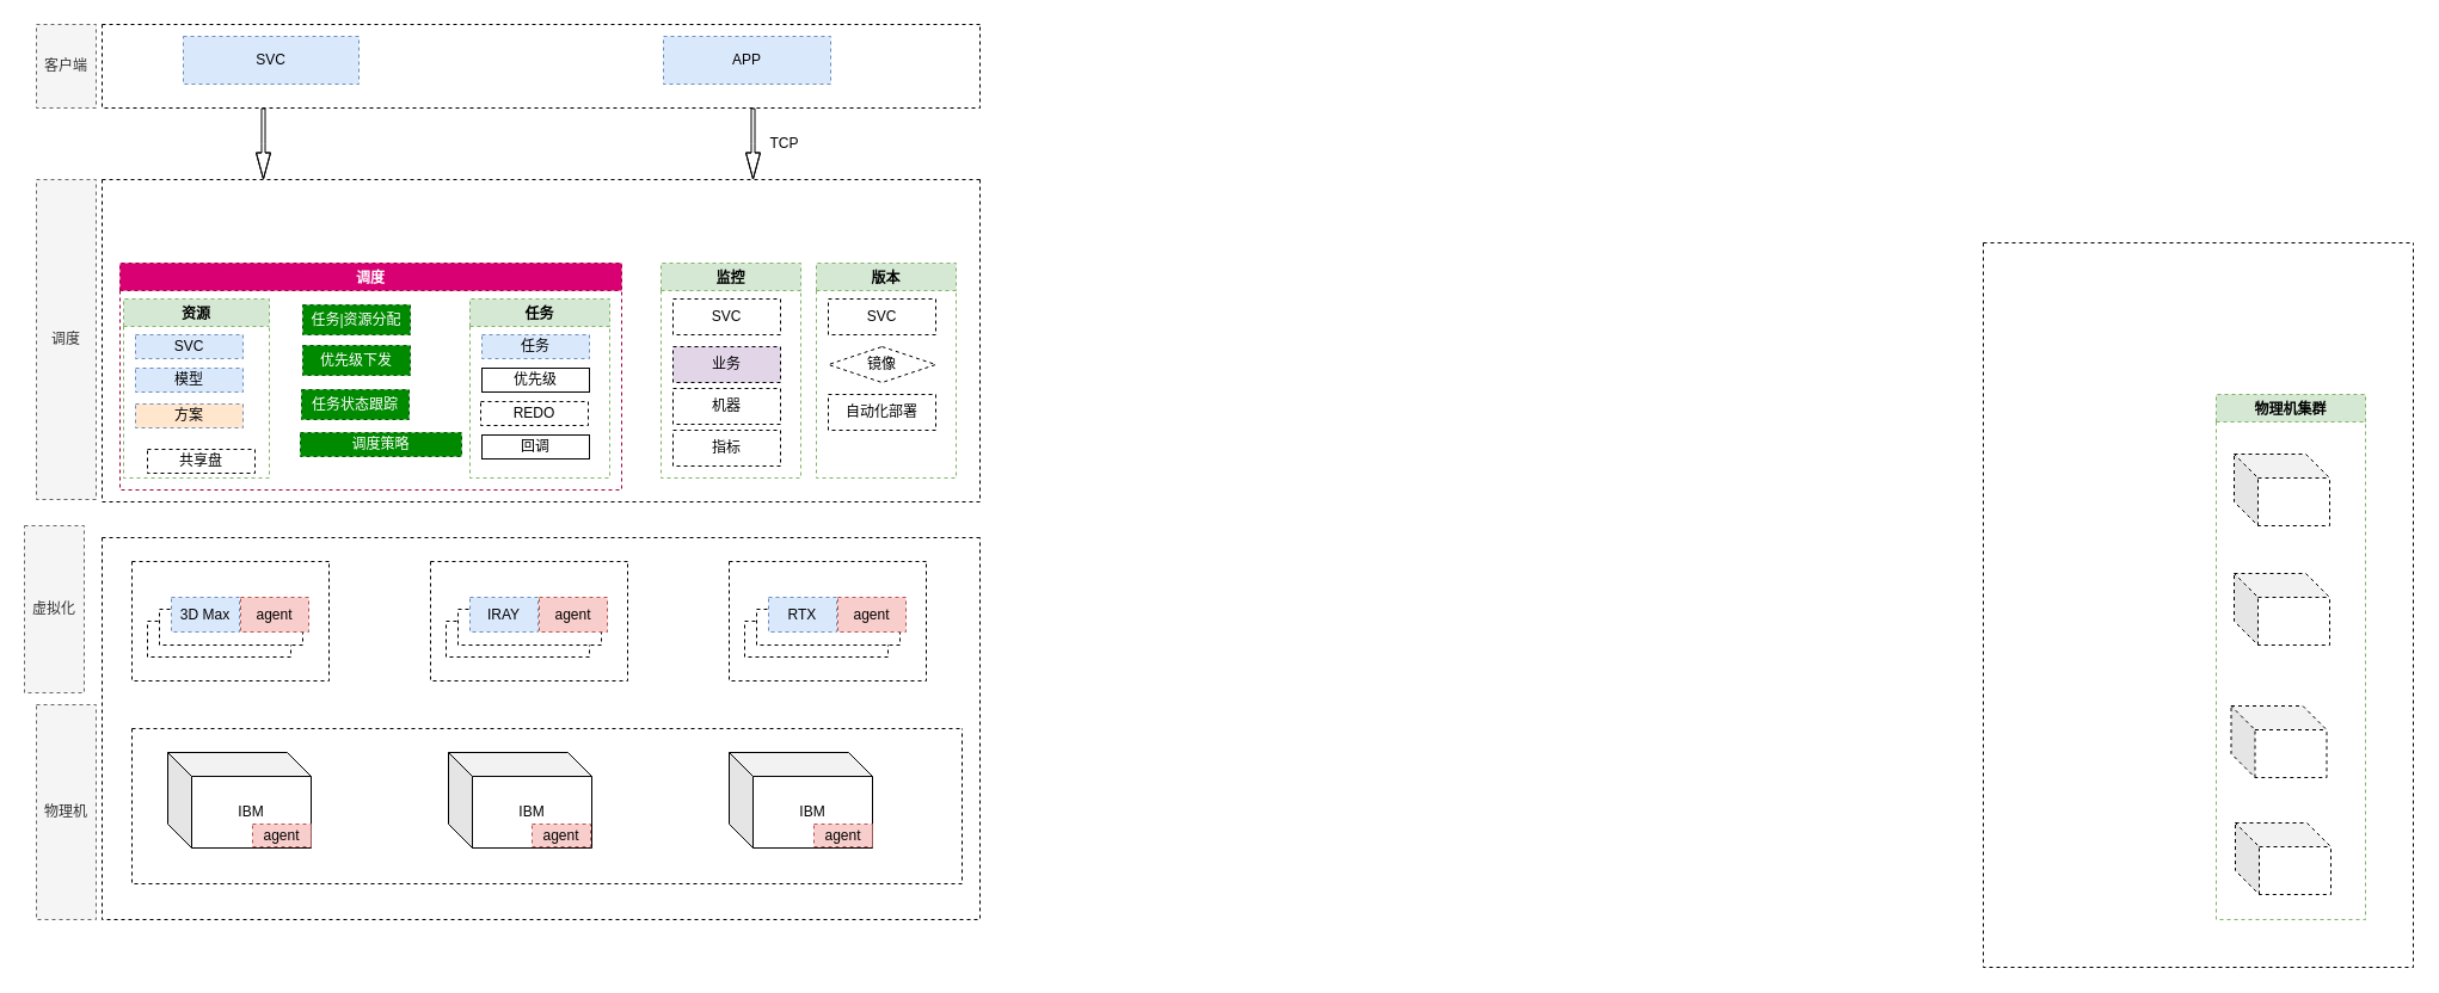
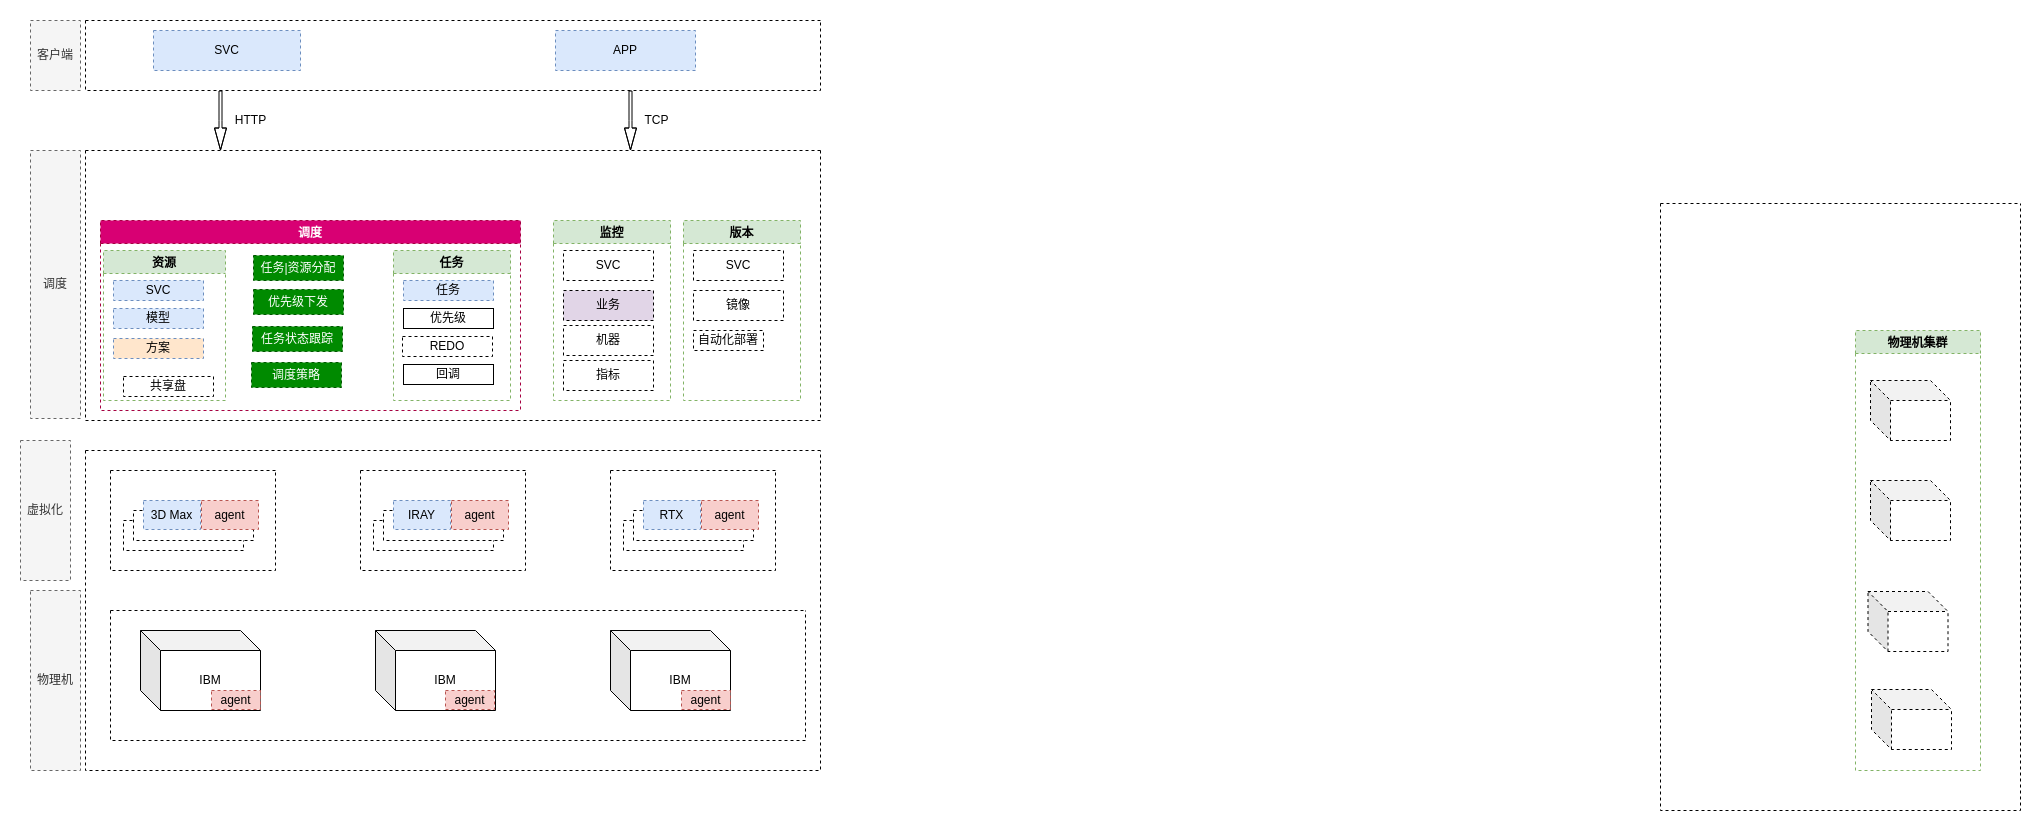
  <mxCell id="0" />
  <mxCell id="1" parent="0" />
  <mxCell id="2" value="IBM" style="shape=cube;whiteSpace=wrap;html=1;boundedLbl=1;backgroundOutline=1;darkOpacity=0.05;darkOpacity2=0.1;" parent="1" vertex="1"><mxGeometry x="140" y="630" width="120" height="80" as="geometry" /></mxCell>
  <mxCell id="3" value="IBM" style="shape=cube;whiteSpace=wrap;html=1;boundedLbl=1;backgroundOutline=1;darkOpacity=0.05;darkOpacity2=0.1;" parent="1" vertex="1"><mxGeometry x="375" y="630" width="120" height="80" as="geometry" /></mxCell>
  <mxCell id="4" value="IBM" style="shape=cube;whiteSpace=wrap;html=1;boundedLbl=1;backgroundOutline=1;darkOpacity=0.05;darkOpacity2=0.1;" parent="1" vertex="1"><mxGeometry x="610" y="630" width="120" height="80" as="geometry" /></mxCell>
  <mxCell id="5" value="" style="swimlane;startSize=0;dashed=1;" parent="1" vertex="1"><mxGeometry x="85" y="450" width="735" height="320" as="geometry" /></mxCell>
  <mxCell id="6" value="" style="swimlane;startSize=0;dashed=1;" parent="5" vertex="1"><mxGeometry x="25" y="160" width="695" height="130" as="geometry" /></mxCell>
  <mxCell id="7" value="" style="swimlane;startSize=0;dashed=1;" parent="5" vertex="1"><mxGeometry x="25" y="20" width="165" height="100" as="geometry" /></mxCell>
  <mxCell id="8" value="" style="rounded=0;whiteSpace=wrap;html=1;dashed=1;" parent="7" vertex="1"><mxGeometry x="13" y="50" width="120" height="30" as="geometry" /></mxCell>
  <mxCell id="9" value="" style="rounded=0;whiteSpace=wrap;html=1;dashed=1;" parent="1" vertex="1"><mxGeometry x="133" y="510" width="120" height="30" as="geometry" /></mxCell>
  <mxCell id="10" value="3D Max" style="rounded=0;whiteSpace=wrap;html=1;dashed=1;fillColor=#dae8fc;strokeColor=#6c8ebf;" parent="1" vertex="1"><mxGeometry x="143" y="500" width="57" height="29" as="geometry" /></mxCell>
  <mxCell id="11" value="" style="swimlane;startSize=0;dashed=1;" parent="1" vertex="1"><mxGeometry x="360" y="470" width="165" height="100" as="geometry" /></mxCell>
  <mxCell id="12" value="" style="rounded=0;whiteSpace=wrap;html=1;dashed=1;" parent="11" vertex="1"><mxGeometry x="13" y="50" width="120" height="30" as="geometry" /></mxCell>
  <mxCell id="13" value="" style="rounded=0;whiteSpace=wrap;html=1;dashed=1;" parent="1" vertex="1"><mxGeometry x="383" y="510" width="120" height="30" as="geometry" /></mxCell>
  <mxCell id="14" value="" style="swimlane;startSize=0;dashed=1;" parent="1" vertex="1"><mxGeometry x="610" y="470" width="165" height="100" as="geometry" /></mxCell>
  <mxCell id="15" value="" style="rounded=0;whiteSpace=wrap;html=1;dashed=1;" parent="14" vertex="1"><mxGeometry x="13" y="50" width="120" height="30" as="geometry" /></mxCell>
  <mxCell id="16" value="" style="rounded=0;whiteSpace=wrap;html=1;dashed=1;" parent="1" vertex="1"><mxGeometry x="633" y="510" width="120" height="30" as="geometry" /></mxCell>
  <mxCell id="17" value="" style="swimlane;startSize=0;dashed=1;" parent="1" vertex="1"><mxGeometry x="85" y="150" width="735" height="270" as="geometry" /></mxCell>
  <mxCell id="18" value="资源" style="swimlane;dashed=1;fillColor=#d5e8d4;strokeColor=#82b366;" parent="17" vertex="1"><mxGeometry x="18" y="100" width="122" height="150" as="geometry" /></mxCell>
  <mxCell id="19" value="SVC" style="rounded=0;whiteSpace=wrap;html=1;dashed=1;fillColor=#dae8fc;strokeColor=#6c8ebf;" parent="18" vertex="1"><mxGeometry x="10" y="30" width="90" height="20" as="geometry" /></mxCell>
  <mxCell id="20" value="模型" style="rounded=0;whiteSpace=wrap;html=1;dashed=1;fillColor=#dae8fc;strokeColor=#6c8ebf;" parent="1" vertex="1"><mxGeometry x="113" y="308" width="90" height="20" as="geometry" /></mxCell>
  <mxCell id="21" value="方案" style="rounded=0;whiteSpace=wrap;html=1;dashed=1;fillColor=#ffe6cc;strokeColor=#6c8ebf;" parent="1" vertex="1"><mxGeometry x="113" y="338" width="90" height="20" as="geometry" /></mxCell>
  <mxCell id="22" value="任务" style="swimlane;dashed=1;fillColor=#d5e8d4;strokeColor=#82b366;" parent="1" vertex="1"><mxGeometry x="393" y="250" width="117" height="150" as="geometry" /></mxCell>
  <mxCell id="23" value="任务" style="rounded=0;whiteSpace=wrap;html=1;dashed=1;fillColor=#dae8fc;strokeColor=#6c8ebf;" parent="22" vertex="1"><mxGeometry x="10" y="30" width="90" height="20" as="geometry" /></mxCell>
  <mxCell id="24" value="优先级" style="rounded=0;whiteSpace=wrap;html=1;dashed=0;" parent="1" vertex="1"><mxGeometry x="403" y="308" width="90" height="20" as="geometry" /></mxCell>
  <mxCell id="25" value="REDO" style="rounded=0;whiteSpace=wrap;html=1;dashed=1;" parent="1" vertex="1"><mxGeometry x="402" y="336" width="90" height="20" as="geometry" /></mxCell>
  <mxCell id="26" value="监控" style="swimlane;dashed=1;fillColor=#d5e8d4;strokeColor=#82b366;" parent="1" vertex="1"><mxGeometry x="553" y="220" width="117" height="180" as="geometry" /></mxCell>
  <mxCell id="27" value="SVC" style="rounded=0;whiteSpace=wrap;html=1;dashed=1;" parent="26" vertex="1"><mxGeometry x="10" y="30" width="90" height="30" as="geometry" /></mxCell>
  <mxCell id="28" value="业务" style="rounded=0;whiteSpace=wrap;html=1;dashed=1;fillColor=#e1d5e7;" parent="1" vertex="1"><mxGeometry x="563" y="290" width="90" height="30" as="geometry" /></mxCell>
  <mxCell id="29" value="机器" style="rounded=0;whiteSpace=wrap;html=1;dashed=1;" parent="1" vertex="1"><mxGeometry x="563" y="325" width="90" height="30" as="geometry" /></mxCell>
  <mxCell id="30" value="指标" style="rounded=0;whiteSpace=wrap;html=1;dashed=1;" parent="1" vertex="1"><mxGeometry x="563" y="360" width="90" height="30" as="geometry" /></mxCell>
  <mxCell id="31" value="共享盘" style="rounded=0;whiteSpace=wrap;html=1;dashed=1;" parent="1" vertex="1"><mxGeometry x="123" y="376" width="90" height="20" as="geometry" /></mxCell>
  <mxCell id="32" value="agent" style="rounded=0;whiteSpace=wrap;html=1;dashed=1;fillColor=#f8cecc;strokeColor=#b85450;" parent="1" vertex="1"><mxGeometry x="201" y="500" width="57" height="29" as="geometry" /></mxCell>
  <mxCell id="33" value="IRAY" style="rounded=0;whiteSpace=wrap;html=1;dashed=1;fillColor=#dae8fc;strokeColor=#6c8ebf;" parent="1" vertex="1"><mxGeometry x="393" y="500" width="57" height="29" as="geometry" /></mxCell>
  <mxCell id="34" value="agent" style="rounded=0;whiteSpace=wrap;html=1;dashed=1;fillColor=#f8cecc;strokeColor=#b85450;" parent="1" vertex="1"><mxGeometry x="451" y="500" width="57" height="29" as="geometry" /></mxCell>
  <mxCell id="35" value="RTX" style="rounded=0;whiteSpace=wrap;html=1;dashed=1;fillColor=#dae8fc;strokeColor=#6c8ebf;" parent="1" vertex="1"><mxGeometry x="643" y="500" width="57" height="29" as="geometry" /></mxCell>
  <mxCell id="36" value="agent" style="rounded=0;whiteSpace=wrap;html=1;dashed=1;fillColor=#f8cecc;strokeColor=#b85450;" parent="1" vertex="1"><mxGeometry x="701" y="500" width="57" height="29" as="geometry" /></mxCell>
  <mxCell id="37" value="agent" style="rounded=0;whiteSpace=wrap;html=1;dashed=1;fillColor=#f8cecc;strokeColor=#b85450;" parent="1" vertex="1"><mxGeometry x="211" y="690" width="49" height="19" as="geometry" /></mxCell>
  <mxCell id="38" value="agent" style="rounded=0;whiteSpace=wrap;html=1;dashed=1;fillColor=#f8cecc;strokeColor=#b85450;" parent="1" vertex="1"><mxGeometry x="445" y="690" width="49" height="19" as="geometry" /></mxCell>
  <mxCell id="39" value="agent" style="rounded=0;whiteSpace=wrap;html=1;dashed=1;fillColor=#f8cecc;strokeColor=#b85450;" parent="1" vertex="1"><mxGeometry x="681" y="690" width="49" height="19" as="geometry" /></mxCell>
  <mxCell id="40" value="版本" style="swimlane;dashed=1;fillColor=#d5e8d4;strokeColor=#82b366;" parent="1" vertex="1"><mxGeometry x="683" y="220" width="117" height="180" as="geometry" /></mxCell>
  <mxCell id="41" value="SVC" style="rounded=0;whiteSpace=wrap;html=1;dashed=1;" parent="40" vertex="1"><mxGeometry x="10" y="30" width="90" height="30" as="geometry" /></mxCell>
- <mxCell id="42" value="镜像" style="rhombus;whiteSpace=wrap;html=1;dashed=1;" parent="1" vertex="1"><mxGeometry x="693" y="290" width="90" height="30" as="geometry" /></mxCell>
+ <mxCell id="42" value="镜像" style="rounded=0;whiteSpace=wrap;html=1;dashed=1;" parent="1" vertex="1"><mxGeometry x="693" y="290" width="90" height="30" as="geometry" /></mxCell>
  <mxCell id="43" value="" style="swimlane;startSize=0;dashed=1;" parent="1" vertex="1"><mxGeometry x="85" width="735" height="70" as="geometry" y="20" /></mxCell>
  <mxCell id="44" value="APP" style="rounded=0;whiteSpace=wrap;html=1;dashed=1;fillColor=#dae8fc;strokeColor=#6c8ebf;" parent="43" vertex="1"><mxGeometry x="470" y="10" width="140" height="40" as="geometry" /></mxCell>
  <mxCell id="45" value="SVC" style="rounded=0;whiteSpace=wrap;html=1;dashed=1;fillColor=#dae8fc;strokeColor=#6c8ebf;" parent="1" vertex="1"><mxGeometry x="153" y="30" width="147" height="40" as="geometry" /></mxCell>
  <mxCell id="46" value="" style="shape=flexArrow;endArrow=classic;html=1;rounded=0;endWidth=8;endSize=7;width=3;" parent="1" edge="1"><mxGeometry width="50" height="50" relative="1" as="geometry"><mxPoint x="220" y="90" as="sourcePoint" /><mxPoint x="220" y="150" as="targetPoint" /><Array as="points"><mxPoint x="220" y="120" /></Array></mxGeometry></mxCell>
+ <mxCell id="47" value="HTTP" style="text;html=1;align=center;verticalAlign=middle;resizable=0;points=[];autosize=1;strokeColor=none;fillColor=none;" parent="1" vertex="1"><mxGeometry x="225" y="110" width="50" height="20" as="geometry" /></mxCell>
  <mxCell id="48" value="" style="shape=flexArrow;endArrow=classic;html=1;rounded=0;endWidth=8;endSize=7;width=3;" parent="1" edge="1"><mxGeometry width="50" height="50" relative="1" as="geometry"><mxPoint x="630" y="90" as="sourcePoint" /><mxPoint x="630" y="150" as="targetPoint" /><Array as="points"><mxPoint x="630" y="120" /></Array></mxGeometry></mxCell>
  <mxCell id="49" value="TCP" style="text;html=1;align=center;verticalAlign=middle;resizable=0;points=[];autosize=1;strokeColor=none;fillColor=none;" parent="1" vertex="1"><mxGeometry x="636" y="110" width="40" height="20" as="geometry" /></mxCell>
  <mxCell id="50" value="虚拟化" style="rounded=0;whiteSpace=wrap;html=1;dashed=1;fillColor=#f5f5f5;fontColor=#333333;strokeColor=#666666;" parent="1" vertex="1"><mxGeometry x="20" y="440" width="50" height="140" as="geometry" /></mxCell>
  <mxCell id="51" value="物理机" style="rounded=0;whiteSpace=wrap;html=1;dashed=1;fillColor=#f5f5f5;fontColor=#333333;strokeColor=#666666;" parent="1" vertex="1"><mxGeometry x="30" y="590" width="50" height="180" as="geometry" /></mxCell>
  <mxCell id="52" value="调度" style="rounded=0;whiteSpace=wrap;html=1;dashed=1;fillColor=#f5f5f5;fontColor=#333333;strokeColor=#666666;" parent="1" vertex="1"><mxGeometry x="30" y="150" width="50" height="268" as="geometry" /></mxCell>
  <mxCell id="53" value="客户端" style="rounded=0;whiteSpace=wrap;html=1;dashed=1;fillColor=#f5f5f5;fontColor=#333333;strokeColor=#666666;" parent="1" vertex="1"><mxGeometry x="30" width="50" height="70" as="geometry" y="20" /></mxCell>
  <mxCell id="54" value="回调" style="rounded=0;whiteSpace=wrap;html=1;dashed=0;" parent="1" vertex="1"><mxGeometry x="403" y="364" width="90" height="20" as="geometry" /></mxCell>
  <mxCell id="55" value="" style="shape=cube;whiteSpace=wrap;html=1;boundedLbl=1;backgroundOutline=1;darkOpacity=0.05;darkOpacity2=0.1;dashed=1;" parent="1" vertex="1"><mxGeometry x="1871" y="689" width="80" height="60" as="geometry" /></mxCell>
  <mxCell id="56" value="物理机集群" style="swimlane;dashed=1;fillColor=#d5e8d4;strokeColor=#82b366;" parent="1" vertex="1"><mxGeometry x="1855" y="330" width="125" height="440" as="geometry" /></mxCell>
  <mxCell id="57" value="" style="shape=cube;whiteSpace=wrap;html=1;boundedLbl=1;backgroundOutline=1;darkOpacity=0.05;darkOpacity2=0.1;dashed=1;" parent="56" vertex="1"><mxGeometry x="15" y="50" width="80" height="60" as="geometry" /></mxCell>
  <mxCell id="58" value="" style="shape=cube;whiteSpace=wrap;html=1;boundedLbl=1;backgroundOutline=1;darkOpacity=0.05;darkOpacity2=0.1;dashed=1;" parent="56" vertex="1"><mxGeometry x="15" y="150" width="80" height="60" as="geometry" /></mxCell>
  <mxCell id="59" value="" style="shape=cube;whiteSpace=wrap;html=1;boundedLbl=1;backgroundOutline=1;darkOpacity=0.05;darkOpacity2=0.1;dashed=1;" parent="56" vertex="1"><mxGeometry x="12.5" y="261" width="80" height="60" as="geometry" /></mxCell>
  <mxCell id="60" value="" style="swimlane;startSize=0;dashed=1;" parent="1" vertex="1"><mxGeometry x="1660" y="203" width="360" height="607" as="geometry" /></mxCell>
  <mxCell id="61" value="调度" style="swimlane;dashed=1;fillColor=#d80073;strokeColor=#A50040;fontColor=#ffffff;" vertex="1" parent="1"><mxGeometry x="100" y="220" width="420" height="190" as="geometry" /></mxCell>
  <mxCell id="62" value="任务|资源分配" style="rounded=0;whiteSpace=wrap;html=1;dashed=1;fillColor=#008a00;strokeColor=#005700;fontColor=#ffffff;" vertex="1" parent="61"><mxGeometry x="153" y="35" width="90" height="25" as="geometry" /></mxCell>
  <mxCell id="63" value="优先级下发" style="rounded=0;whiteSpace=wrap;html=1;dashed=1;fillColor=#008a00;fontColor=#ffffff;strokeColor=#005700;" vertex="1" parent="1"><mxGeometry x="253" y="289" width="90" height="25" as="geometry" /></mxCell>
  <mxCell id="64" value="任务状态跟踪" style="rounded=0;whiteSpace=wrap;html=1;dashed=1;fillColor=#008a00;fontColor=#ffffff;strokeColor=#005700;" vertex="1" parent="1"><mxGeometry x="252" y="326" width="90" height="25" as="geometry" /></mxCell>
- <mxCell id="65" value="调度策略" style="rounded=0;whiteSpace=wrap;html=1;dashed=1;fillColor=#008a00;fontColor=#ffffff;strokeColor=#005700;" vertex="1" parent="1"><mxGeometry x="251" y="362" width="135" height="20" as="geometry" /></mxCell>
- <mxCell id="66" value="自动化部署" style="rounded=0;whiteSpace=wrap;html=1;dashed=1;" vertex="1" parent="1"><mxGeometry x="693" y="330" width="90" height="30" as="geometry" /></mxCell>
+ <mxCell id="65" value="调度策略" style="rounded=0;whiteSpace=wrap;html=1;dashed=1;fillColor=#008a00;fontColor=#ffffff;strokeColor=#005700;" vertex="1" parent="1"><mxGeometry x="251" y="362" width="90" height="25" as="geometry" /></mxCell>
+ <mxCell id="66" value="自动化部署" style="rounded=0;whiteSpace=wrap;html=1;dashed=1;" vertex="1" parent="1"><mxGeometry x="693" y="330" width="70" height="20" as="geometry" /></mxCell>
